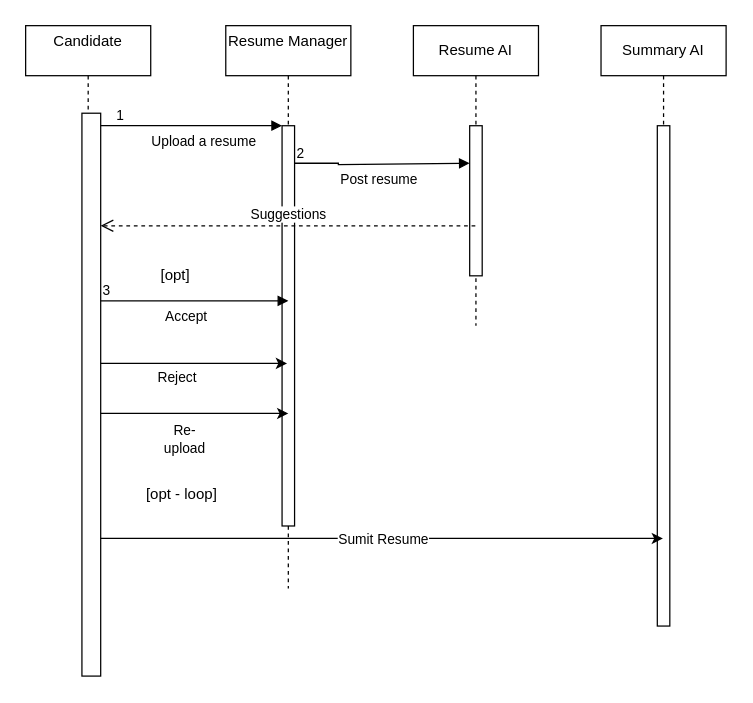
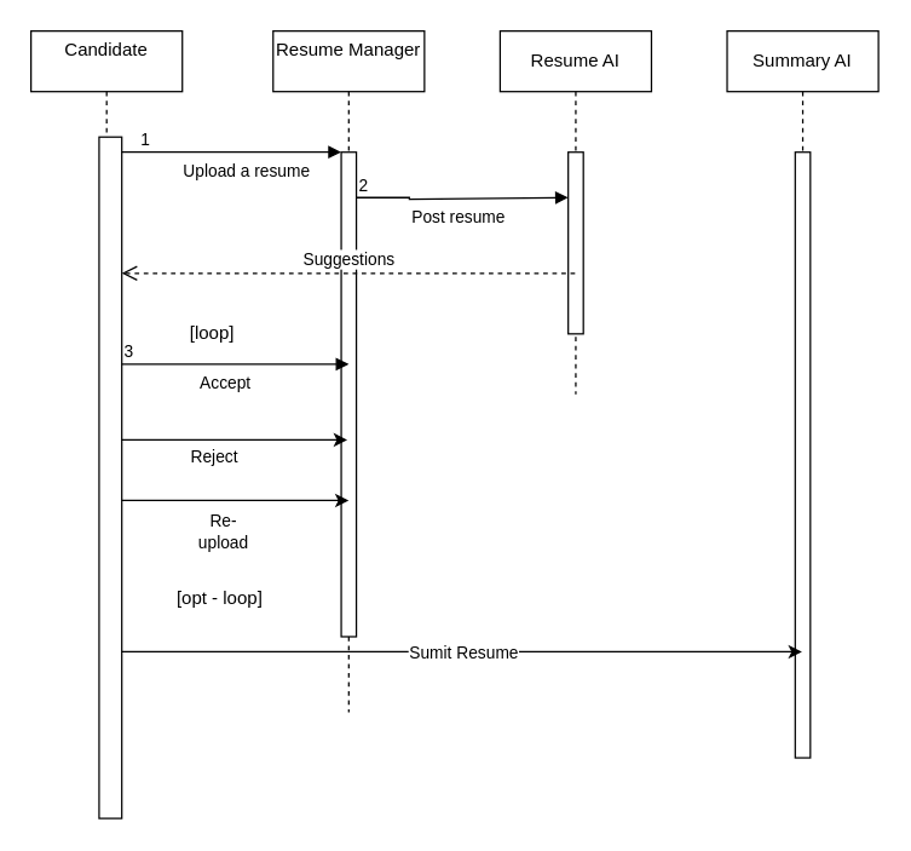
  <mxCell id="0" />
  <mxCell id="1" parent="0" />
  <mxCell id="2" value="Candidate&lt;div&gt;&lt;br&gt;&lt;/div&gt;" style="shape=umlLifeline;perimeter=lifelinePerimeter;whiteSpace=wrap;html=1;container=0;dropTarget=0;collapsible=0;recursiveResize=0;outlineConnect=0;portConstraint=eastwest;newEdgeStyle={&quot;edgeStyle&quot;:&quot;elbowEdgeStyle&quot;,&quot;elbow&quot;:&quot;vertical&quot;,&quot;curved&quot;:0,&quot;rounded&quot;:0};" parent="1" vertex="1"><mxGeometry x="20" y="20" width="100" height="520" as="geometry" /></mxCell>
  <mxCell id="3" value="" style="html=1;points=[];perimeter=orthogonalPerimeter;outlineConnect=0;targetShapes=umlLifeline;portConstraint=eastwest;newEdgeStyle={&quot;edgeStyle&quot;:&quot;elbowEdgeStyle&quot;,&quot;elbow&quot;:&quot;vertical&quot;,&quot;curved&quot;:0,&quot;rounded&quot;:0};" parent="2" vertex="1"><mxGeometry x="45" y="70" width="15" height="450" as="geometry" /></mxCell>
  <mxCell id="4" value="Resume Manager&lt;div&gt;&lt;br&gt;&lt;/div&gt;" style="shape=umlLifeline;perimeter=lifelinePerimeter;whiteSpace=wrap;html=1;container=0;dropTarget=0;collapsible=0;recursiveResize=0;outlineConnect=0;portConstraint=eastwest;newEdgeStyle={&quot;edgeStyle&quot;:&quot;elbowEdgeStyle&quot;,&quot;elbow&quot;:&quot;vertical&quot;,&quot;curved&quot;:0,&quot;rounded&quot;:0};" parent="1" vertex="1"><mxGeometry x="180" y="20" width="100" height="450" as="geometry" /></mxCell>
  <mxCell id="5" value="" style="html=1;points=[];perimeter=orthogonalPerimeter;outlineConnect=0;targetShapes=umlLifeline;portConstraint=eastwest;newEdgeStyle={&quot;edgeStyle&quot;:&quot;elbowEdgeStyle&quot;,&quot;elbow&quot;:&quot;vertical&quot;,&quot;curved&quot;:0,&quot;rounded&quot;:0};" parent="4" vertex="1"><mxGeometry x="45" y="80" width="10" height="320" as="geometry" /></mxCell>
  <mxCell id="6" value="&lt;div&gt;Resume AI&lt;/div&gt;" style="shape=umlLifeline;perimeter=lifelinePerimeter;whiteSpace=wrap;html=1;container=0;dropTarget=0;collapsible=0;recursiveResize=0;outlineConnect=0;portConstraint=eastwest;newEdgeStyle={&quot;edgeStyle&quot;:&quot;elbowEdgeStyle&quot;,&quot;elbow&quot;:&quot;vertical&quot;,&quot;curved&quot;:0,&quot;rounded&quot;:0};" vertex="1" parent="1"><mxGeometry x="330" y="20" width="100" height="240" as="geometry" /></mxCell>
  <mxCell id="7" value="" style="html=1;points=[];perimeter=orthogonalPerimeter;outlineConnect=0;targetShapes=umlLifeline;portConstraint=eastwest;newEdgeStyle={&quot;edgeStyle&quot;:&quot;elbowEdgeStyle&quot;,&quot;elbow&quot;:&quot;vertical&quot;,&quot;curved&quot;:0,&quot;rounded&quot;:0};" vertex="1" parent="6"><mxGeometry x="45" y="80" width="10" height="120" as="geometry" /></mxCell>
  <mxCell id="8" value="Suggestions" style="html=1;verticalAlign=bottom;endArrow=open;dashed=1;endSize=8;curved=0;rounded=0;" edge="1" parent="1" source="6"><mxGeometry relative="1" as="geometry"><mxPoint x="370" y="170" as="sourcePoint" /><mxPoint x="80" y="180" as="targetPoint" /><Array as="points"><mxPoint x="300" y="180" /></Array></mxGeometry></mxCell>
  <mxCell id="9" value="Upload a resume&lt;div&gt;&lt;br&gt;&lt;/div&gt;" style="endArrow=block;endFill=1;html=1;edgeStyle=orthogonalEdgeStyle;align=left;verticalAlign=top;rounded=0;" edge="1" parent="1" target="5"><mxGeometry x="-0.479" relative="1" as="geometry"><mxPoint x="80" y="100" as="sourcePoint" /><mxPoint x="470" y="130" as="targetPoint" /><Array as="points"><mxPoint x="200" y="100" /><mxPoint x="200" y="100" /></Array><mxPoint x="1" as="offset" /></mxGeometry></mxCell>
  <mxCell id="10" value="1" style="edgeLabel;resizable=0;html=1;align=left;verticalAlign=bottom;" connectable="0" vertex="1" parent="9"><mxGeometry x="-1" relative="1" as="geometry"><mxPoint x="11" as="offset" /></mxGeometry></mxCell>
  <mxCell id="11" value="Post resume" style="endArrow=block;endFill=1;html=1;edgeStyle=orthogonalEdgeStyle;align=left;verticalAlign=top;rounded=0;" edge="1" parent="1" source="5"><mxGeometry x="-0.504" relative="1" as="geometry"><mxPoint x="310" y="130" as="sourcePoint" /><mxPoint x="375" y="130" as="targetPoint" /><Array as="points"><mxPoint x="270" y="130" /><mxPoint x="270" y="131" /></Array><mxPoint as="offset" /></mxGeometry></mxCell>
  <mxCell id="12" value="2" style="edgeLabel;resizable=0;html=1;align=left;verticalAlign=bottom;" connectable="0" vertex="1" parent="11"><mxGeometry x="-1" relative="1" as="geometry" /></mxCell>
  <mxCell id="13" value="Accept" style="endArrow=block;endFill=1;html=1;edgeStyle=orthogonalEdgeStyle;align=left;verticalAlign=top;rounded=0;" edge="1" parent="1"><mxGeometry x="-0.333" relative="1" as="geometry"><mxPoint x="80" y="240" as="sourcePoint" /><mxPoint x="230" y="240" as="targetPoint" /><Array as="points"><mxPoint x="150" y="240" /><mxPoint x="150" y="240" /></Array><mxPoint as="offset" /></mxGeometry></mxCell>
  <mxCell id="14" value="3" style="edgeLabel;resizable=0;html=1;align=left;verticalAlign=bottom;" connectable="0" vertex="1" parent="13"><mxGeometry x="-1" relative="1" as="geometry"><mxPoint as="offset" /></mxGeometry></mxCell>
- <mxCell id="15" value="[opt]" style="text;html=1;align=center;verticalAlign=middle;whiteSpace=wrap;rounded=0;" vertex="1" parent="1"><mxGeometry x="110" y="205" width="60" height="30" as="geometry" /></mxCell>
+ <mxCell id="15" value="[loop]" style="text;html=1;align=center;verticalAlign=middle;whiteSpace=wrap;rounded=0;" vertex="1" parent="1"><mxGeometry x="110" y="205" width="60" height="30" as="geometry" /></mxCell>
  <mxCell id="16" value="" style="endArrow=classic;html=1;rounded=0;entryX=0.49;entryY=0.849;entryDx=0;entryDy=0;entryPerimeter=0;" edge="1" parent="1"><mxGeometry relative="1" as="geometry"><mxPoint x="80" y="290" as="sourcePoint" /><mxPoint x="229" y="290" as="targetPoint" /></mxGeometry></mxCell>
  <mxCell id="17" value="Reject" style="edgeLabel;resizable=0;html=1;;align=center;verticalAlign=middle;" connectable="0" vertex="1" parent="16"><mxGeometry relative="1" as="geometry"><mxPoint x="-15" y="10" as="offset" /></mxGeometry></mxCell>
  <mxCell id="18" value="" style="endArrow=classic;html=1;rounded=0;" edge="1" parent="1"><mxGeometry relative="1" as="geometry"><mxPoint x="80" y="330" as="sourcePoint" /><mxPoint x="230" y="330" as="targetPoint" /><Array as="points"><mxPoint x="150" y="330" /></Array></mxGeometry></mxCell>
  <mxCell id="19" value="Re-&lt;div&gt;upload&lt;/div&gt;" style="edgeLabel;resizable=0;html=1;;align=center;verticalAlign=middle;" connectable="0" vertex="1" parent="18"><mxGeometry relative="1" as="geometry"><mxPoint x="-9" y="20" as="offset" /></mxGeometry></mxCell>
  <mxCell id="20" value="[opt - loop]" style="text;html=1;align=center;verticalAlign=middle;whiteSpace=wrap;rounded=0;" vertex="1" parent="1"><mxGeometry x="110" y="380" width="70" height="30" as="geometry" /></mxCell>
  <mxCell id="21" value="&lt;div&gt;Summary AI&lt;/div&gt;" style="shape=umlLifeline;perimeter=lifelinePerimeter;whiteSpace=wrap;html=1;container=0;dropTarget=0;collapsible=0;recursiveResize=0;outlineConnect=0;portConstraint=eastwest;newEdgeStyle={&quot;edgeStyle&quot;:&quot;elbowEdgeStyle&quot;,&quot;elbow&quot;:&quot;vertical&quot;,&quot;curved&quot;:0,&quot;rounded&quot;:0};" vertex="1" parent="1"><mxGeometry x="480" y="20" width="100" height="480" as="geometry" /></mxCell>
  <mxCell id="22" value="" style="html=1;points=[];perimeter=orthogonalPerimeter;outlineConnect=0;targetShapes=umlLifeline;portConstraint=eastwest;newEdgeStyle={&quot;edgeStyle&quot;:&quot;elbowEdgeStyle&quot;,&quot;elbow&quot;:&quot;vertical&quot;,&quot;curved&quot;:0,&quot;rounded&quot;:0};" vertex="1" parent="21"><mxGeometry x="45" y="80" width="10" height="400" as="geometry" /></mxCell>
  <mxCell id="23" value="" style="endArrow=classic;html=1;rounded=0;" edge="1" parent="1" target="21"><mxGeometry relative="1" as="geometry"><mxPoint x="80" y="430" as="sourcePoint" /><mxPoint x="180" y="430" as="targetPoint" /></mxGeometry></mxCell>
  <mxCell id="24" value="Sumit Resume" style="edgeLabel;resizable=0;html=1;;align=center;verticalAlign=middle;" connectable="0" vertex="1" parent="23"><mxGeometry relative="1" as="geometry" /></mxCell>
